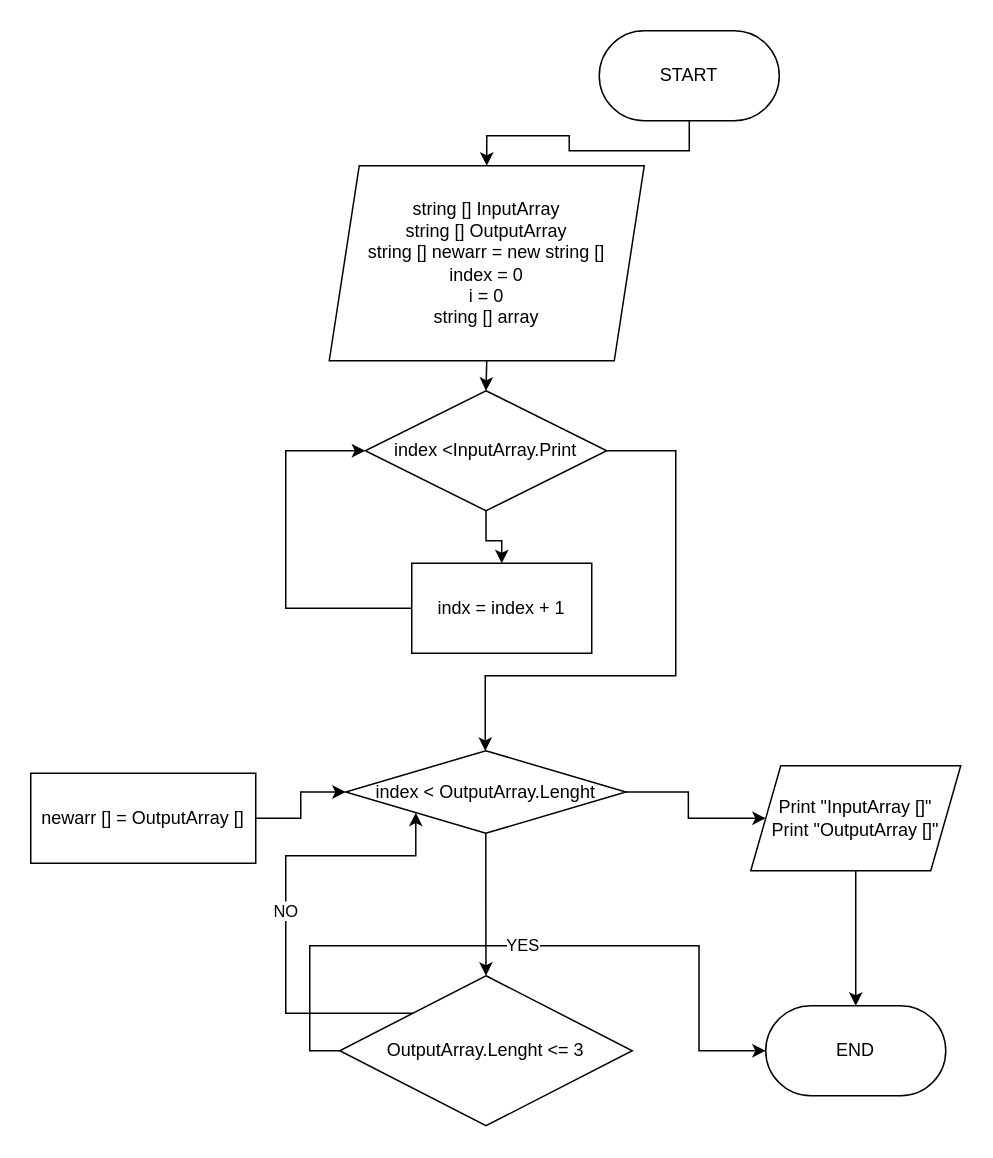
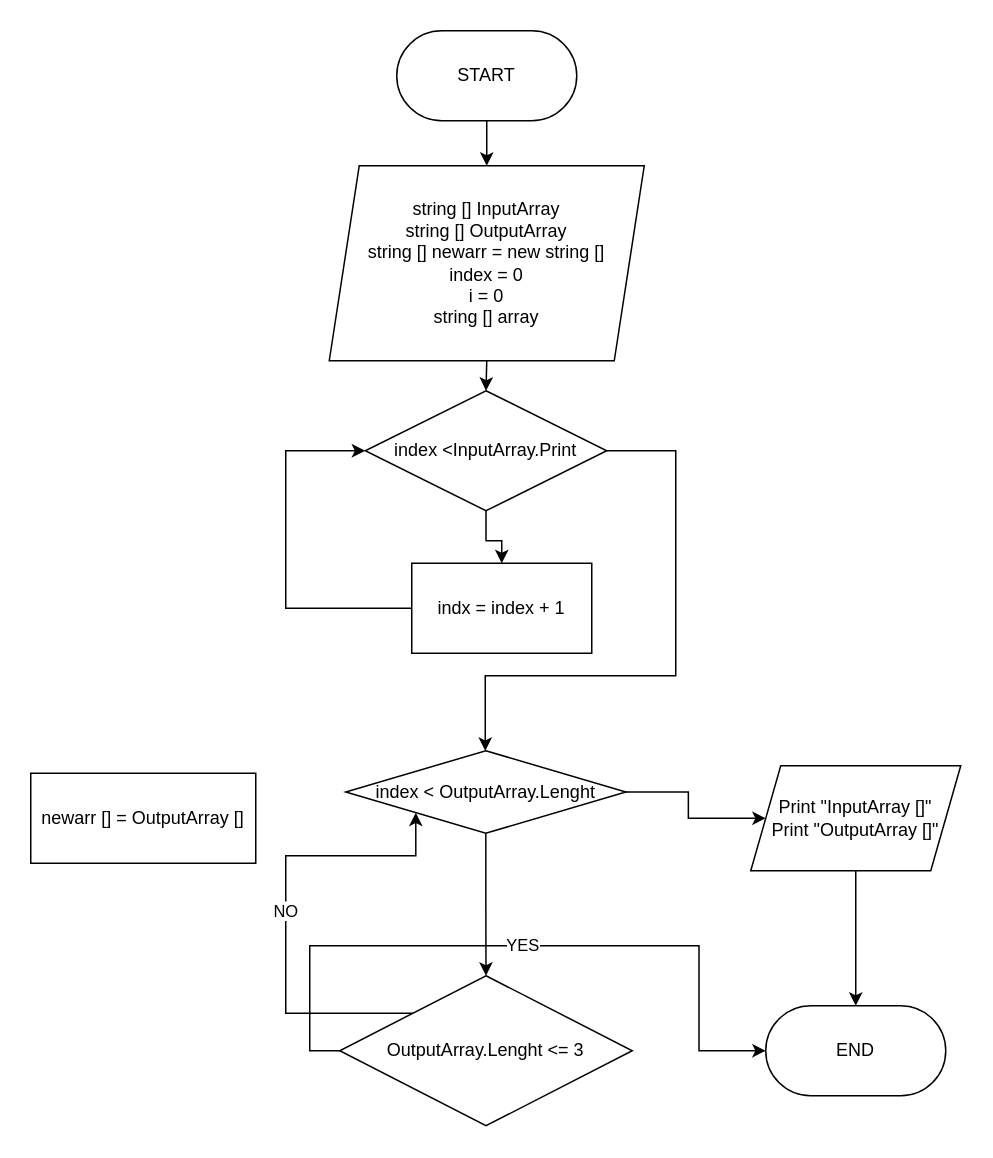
  <mxCell id="0" />
  <mxCell id="1" parent="0" />
  <mxCell id="2" style="edgeStyle=orthogonalEdgeStyle;rounded=0;orthogonalLoop=1;jettySize=auto;html=1;exitX=0.5;exitY=1;exitDx=0;exitDy=0;entryX=0.5;entryY=0;entryDx=0;entryDy=0;" edge="1" parent="1" source="3" target="6"><mxGeometry relative="1" as="geometry" /></mxCell>
- <mxCell id="3" value="START" style="rounded=1;whiteSpace=wrap;html=1;arcSize=50;" vertex="1" parent="1"><mxGeometry x="399" y="20" width="120" height="60" as="geometry" /></mxCell>
+ <mxCell id="3" value="START" style="rounded=1;whiteSpace=wrap;html=1;arcSize=50;" vertex="1" parent="1"><mxGeometry x="264" y="20" width="120" height="60" as="geometry" /></mxCell>
  <mxCell id="4" value="END" style="rounded=1;whiteSpace=wrap;html=1;arcSize=50;" vertex="1" parent="1"><mxGeometry x="510" y="670" width="120" height="60" as="geometry" /></mxCell>
  <mxCell id="5" style="edgeStyle=orthogonalEdgeStyle;rounded=0;orthogonalLoop=1;jettySize=auto;html=1;exitX=0.5;exitY=1;exitDx=0;exitDy=0;entryX=0.5;entryY=0;entryDx=0;entryDy=0;" edge="1" parent="1" source="6" target="9"><mxGeometry relative="1" as="geometry" /></mxCell>
  <mxCell id="6" value="string [] InputArray&lt;br&gt;string [] OutputArray&lt;br&gt;string [] newarr = new string []&lt;br&gt;index = 0&lt;br&gt;i = 0&lt;br&gt;string [] array" style="shape=parallelogram;perimeter=parallelogramPerimeter;whiteSpace=wrap;html=1;fixedSize=1;" vertex="1" parent="1"><mxGeometry x="219" y="110" width="210" height="130" as="geometry" /></mxCell>
  <mxCell id="7" style="edgeStyle=orthogonalEdgeStyle;rounded=0;orthogonalLoop=1;jettySize=auto;html=1;exitX=0.5;exitY=1;exitDx=0;exitDy=0;" edge="1" parent="1" source="9" target="11"><mxGeometry relative="1" as="geometry" /></mxCell>
  <mxCell id="8" style="edgeStyle=orthogonalEdgeStyle;rounded=0;orthogonalLoop=1;jettySize=auto;html=1;exitX=1;exitY=0.5;exitDx=0;exitDy=0;" edge="1" parent="1" source="9" target="14"><mxGeometry relative="1" as="geometry"><Array as="points"><mxPoint x="450" y="300" /><mxPoint x="450" y="450" /><mxPoint x="323" y="450" /></Array></mxGeometry></mxCell>
  <mxCell id="9" value="index &amp;lt;InputArray.Print" style="rhombus;whiteSpace=wrap;html=1;" vertex="1" parent="1"><mxGeometry x="243" y="260" width="161" height="80" as="geometry" /></mxCell>
  <mxCell id="10" style="edgeStyle=orthogonalEdgeStyle;rounded=0;orthogonalLoop=1;jettySize=auto;html=1;exitX=0;exitY=0.5;exitDx=0;exitDy=0;entryX=0;entryY=0.5;entryDx=0;entryDy=0;" edge="1" parent="1" source="11" target="9"><mxGeometry relative="1" as="geometry"><Array as="points"><mxPoint x="190" y="405" /><mxPoint x="190" y="300" /></Array></mxGeometry></mxCell>
  <mxCell id="11" value="indx = index + 1" style="rounded=0;whiteSpace=wrap;html=1;" vertex="1" parent="1"><mxGeometry x="274" y="375" width="120" height="60" as="geometry" /></mxCell>
  <mxCell id="12" style="edgeStyle=orthogonalEdgeStyle;rounded=0;orthogonalLoop=1;jettySize=auto;html=1;exitX=1;exitY=0.5;exitDx=0;exitDy=0;entryX=0;entryY=0.5;entryDx=0;entryDy=0;" edge="1" parent="1" source="14" target="16"><mxGeometry relative="1" as="geometry" /></mxCell>
  <mxCell id="13" style="edgeStyle=orthogonalEdgeStyle;rounded=0;orthogonalLoop=1;jettySize=auto;html=1;exitX=0.5;exitY=1;exitDx=0;exitDy=0;entryX=0.5;entryY=0;entryDx=0;entryDy=0;" edge="1" parent="1" source="14" target="21"><mxGeometry relative="1" as="geometry" /></mxCell>
  <mxCell id="14" value="index &amp;lt; OutputArray.Lenght" style="rhombus;whiteSpace=wrap;html=1;" vertex="1" parent="1"><mxGeometry x="230" y="500" width="186.75" height="55" as="geometry" /></mxCell>
  <mxCell id="15" style="edgeStyle=orthogonalEdgeStyle;rounded=0;orthogonalLoop=1;jettySize=auto;html=1;exitX=0.5;exitY=1;exitDx=0;exitDy=0;entryX=0.5;entryY=0;entryDx=0;entryDy=0;" edge="1" parent="1" source="16" target="4"><mxGeometry relative="1" as="geometry" /></mxCell>
  <mxCell id="16" value="Print &quot;InputArray []&quot;&lt;br&gt;Print &quot;OutputArray []&quot;" style="shape=parallelogram;perimeter=parallelogramPerimeter;whiteSpace=wrap;html=1;fixedSize=1;" vertex="1" parent="1"><mxGeometry x="500" y="510" width="140" height="70" as="geometry" /></mxCell>
- <mxCell id="17" style="edgeStyle=orthogonalEdgeStyle;rounded=0;orthogonalLoop=1;jettySize=auto;html=1;exitX=1;exitY=0.5;exitDx=0;exitDy=0;entryX=0;entryY=0.5;entryDx=0;entryDy=0;" edge="1" parent="1" source="18" target="14"><mxGeometry relative="1" as="geometry" /></mxCell>
  <mxCell id="18" value="newarr [] = OutputArray []" style="rounded=0;whiteSpace=wrap;html=1;" vertex="1" parent="1"><mxGeometry x="20" y="515" width="150" height="60" as="geometry" /></mxCell>
  <mxCell id="19" value="YES" style="edgeStyle=orthogonalEdgeStyle;rounded=0;orthogonalLoop=1;jettySize=auto;html=1;exitX=0;exitY=0.5;exitDx=0;exitDy=0;" edge="1" parent="1" source="21" target="4"><mxGeometry relative="1" as="geometry" /></mxCell>
  <mxCell id="20" value="NO" style="edgeStyle=orthogonalEdgeStyle;rounded=0;orthogonalLoop=1;jettySize=auto;html=1;exitX=0;exitY=0;exitDx=0;exitDy=0;entryX=0;entryY=1;entryDx=0;entryDy=0;" edge="1" parent="1" source="21" target="14"><mxGeometry relative="1" as="geometry"><Array as="points"><mxPoint x="190" y="675" /><mxPoint x="190" y="570" /><mxPoint x="277" y="570" /></Array></mxGeometry></mxCell>
  <mxCell id="21" value="OutputArray.Lenght &amp;lt;= 3" style="rhombus;whiteSpace=wrap;html=1;" vertex="1" parent="1"><mxGeometry x="226" y="650" width="195" height="100" as="geometry" /></mxCell>
